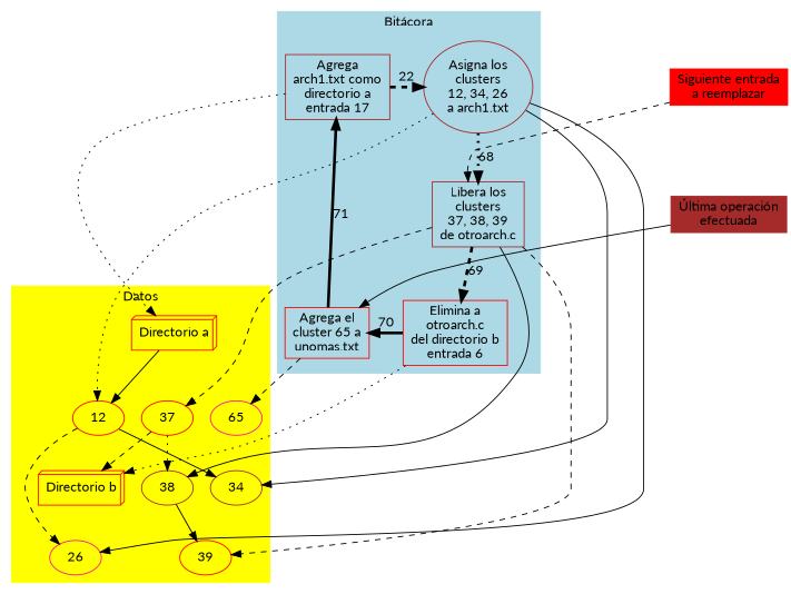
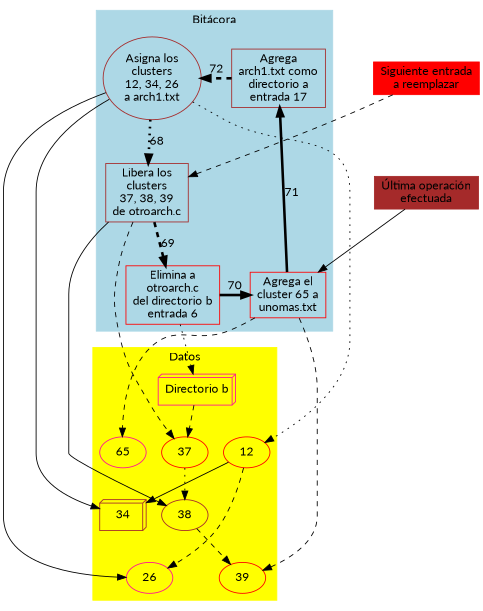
  digraph {
    fontname=Lato
    rankdir=TB
    node [color=red fontname=Lato]
    edge [fontname=Lato style=dashed]
    n1 [color=brown label="Agrega\narch1.txt como\ndirectorio a\nentrada 17" shape=box]
    n2 [color=brown label="Asigna los\nclusters\n12, 34, 26\na arch1.txt" shape=ellipse]
    n3 [label="Elimina a\notroarch.c\ndel directorio b\nentrada 6" shape=box]
    n4 [label="Agrega el\ncluster 65 a\nunomas.txt" shape=box]
    n5 [color=brown label="Libera los\nclusters\n37, 38, 39\nde otroarch.c" shape=box]
    12
    37
    65 [color=deeppink]
-   34 [color=brown]
+   34 [color=brown shape=box3d]
    38 [color=brown]
    26 [color=deeppink]
    39
-   n13 [label="Directorio a" shape=box3d]
-   n14 [label="Directorio b" shape=box3d]
+   n14 [color=deeppink label="Directorio b" shape=box3d]
    n15 [color=brown label="Última operación\nefectuada" shape=box style=filled]
    n16 [label="Siguiente entrada\na reemplazar" shape=box style=filled]
    subgraph cluster_1 {
      color=lightblue
      label="Bitácora"
      style=filled
      n5
      subgraph sub_2 {
        color=lightblue
        label="Bitácora"
        rank=same
        style=filled
        n1
        n2
      }
      subgraph sub_3 {
        color=lightblue
        label="Bitácora"
        rank=same
        style=filled
        n3
        n4
      }
    }
    subgraph cluster_4 {
      color=yellow
      label=Datos
      style=filled
-     n13
      n14
      subgraph sub_5 {
        color=yellow
        label=Datos
        rank=same
        style=filled
        12
        37
        65
      }
      subgraph sub_6 {
        color=yellow
        label=Datos
        rank=same
        style=filled
        34
        38
      }
      subgraph sub_7 {
        color=yellow
        label=Datos
        rank=same
        style=filled
        26
        39
      }
    }
-   n1 -> n2 [label=22 penwidth=3]
-   n1 -> n13 [style=dotted]
+   n1 -> n2 [label=72 penwidth=3]
    n2 -> n5 [label=68 penwidth=3 style=dotted]
    n2 -> 12 [style=dotted]
    n2 -> 34 [style=solid]
    n2 -> 26 [style=solid]
    n3 -> n4 [label=70 penwidth=3 style=solid]
    n3 -> n14 [style=dotted]
    n4 -> n1 [label=71 penwidth=3 style=solid]
    n4 -> 65
    n5 -> n3 [label=69 penwidth=3]
    n5 -> 37
    n5 -> 38 [style=solid]
-   n5 -> 39
+   n4 -> 39
    12 -> 34 [style=solid]
    12 -> 26
    37 -> 38 [style=dotted]
-   38 -> 39 [style=solid]
-   n13 -> 12 [style=solid]
-   37 -> n14
+   38 -> 39
+   n14 -> 37
    n15 -> n4 [constraint=false style=solid]
    n16 -> n5 [constraint=false]
    n16 -> n15 [style=invis]
  }
